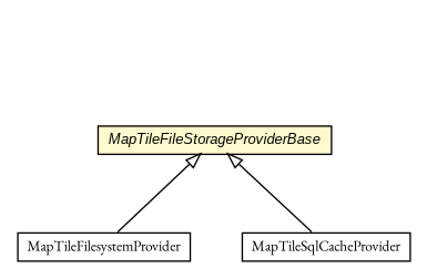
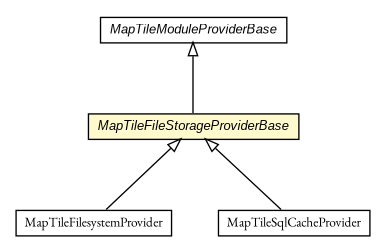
  digraph {
    fontname="EB Garamond"
    nodesep=0.25
    ranksep=0.5
    node [fontcolor=black fontname="EB Garamond" fontsize=10.0 shape=plaintext]
    edge [arrowtail=empty dir=back fontname="EB Garamond" fontsize=10 headport=p labelfontname=arial labelfontsize=10 tailport=p]
    n1 [label=<<table title="org.osmdroid.tileprovider.modules.MapTileFileStorageProviderBase" border="0" cellborder="1" cellspacing="0" cellpadding="2" port="p" bgcolor="lemonChiffon" href="./MapTileFileStorageProviderBase.html"> 		<tr><td><table border="0" cellspacing="0" cellpadding="1"> <tr><td align="center" balign="center"><font face="arial italic"> MapTileFileStorageProviderBase </font></td></tr> 		</table></td></tr> 		</table>>]
    n2 [label=<<table title="org.osmdroid.tileprovider.modules.MapTileFilesystemProvider" border="0" cellborder="1" cellspacing="0" cellpadding="2" port="p" href="./MapTileFilesystemProvider.html"> 		<tr><td><table border="0" cellspacing="0" cellpadding="1"> <tr><td align="center" balign="center"> MapTileFilesystemProvider </td></tr> 		</table></td></tr> 		</table>>]
    n3 [label=<<table title="org.osmdroid.tileprovider.modules.MapTileSqlCacheProvider" border="0" cellborder="1" cellspacing="0" cellpadding="2" port="p" href="./MapTileSqlCacheProvider.html"> 		<tr><td><table border="0" cellspacing="0" cellpadding="1"> <tr><td align="center" balign="center"> MapTileSqlCacheProvider </td></tr> 		</table></td></tr> 		</table>>]
+   n4 [label=<<table title="org.osmdroid.tileprovider.modules.MapTileModuleProviderBase" border="0" cellborder="1" cellspacing="0" cellpadding="2" port="p" href="./MapTileModuleProviderBase.html"> 		<tr><td><table border="0" cellspacing="0" cellpadding="1"> <tr><td align="center" balign="center"><font face="arial italic"> MapTileModuleProviderBase </font></td></tr> 		</table></td></tr> 		</table>>]
    n1 -> n2
    n1 -> n3
+   n4 -> n1
  }
